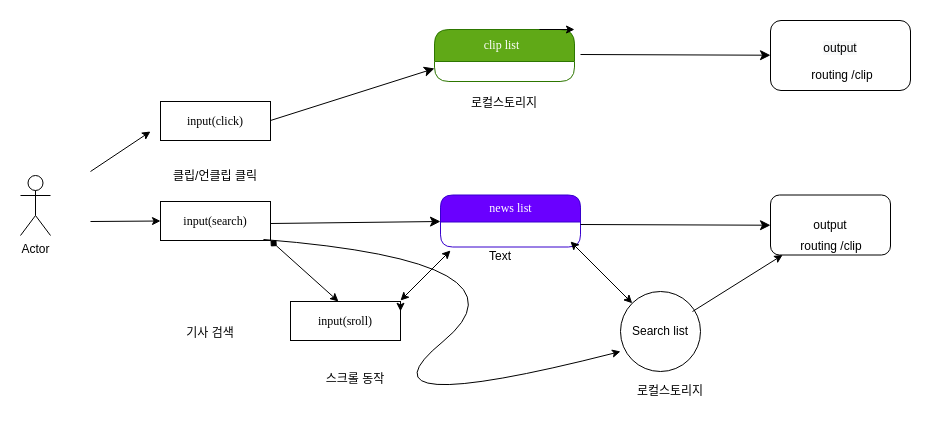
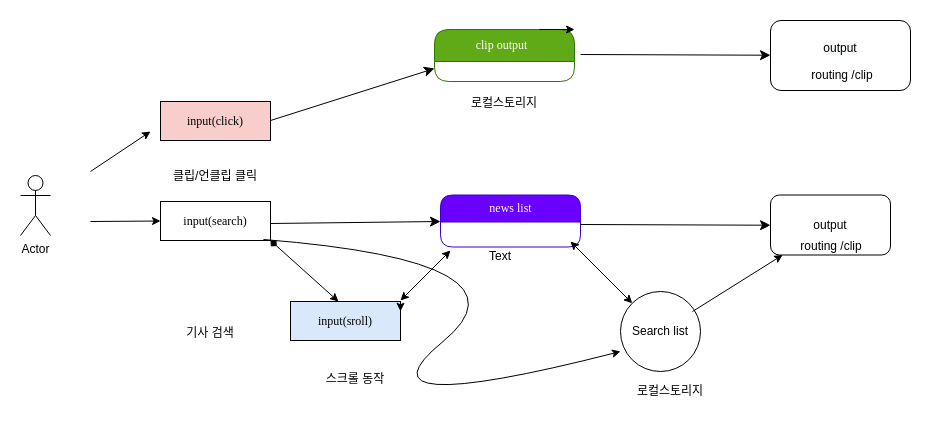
  <mxCell id="0" />
  <mxCell id="1" parent="0" />
  <mxCell id="2" style="edgeStyle=none;html=1;labelBackgroundColor=none;startFill=0;startSize=8;endFill=1;endSize=8;fontFamily=Verdana;fontSize=12;entryX=0;entryY=0.75;entryDx=0;entryDy=0;" parent="1" target="5" edge="1"><mxGeometry relative="1" as="geometry"><mxPoint x="270" y="120.002" as="sourcePoint" /><mxPoint x="410" y="120.521" as="targetPoint" /></mxGeometry></mxCell>
- <mxCell id="3" value="input(click)" style="whiteSpace=wrap;html=1;rounded=0;shadow=0;comic=0;labelBackgroundColor=none;strokeWidth=1;fontFamily=Verdana;fontSize=12;align=center;" parent="1" vertex="1"><mxGeometry x="160" y="101" width="110" height="39" as="geometry" /></mxCell>
+ <mxCell id="3" value="input(click)" style="whiteSpace=wrap;html=1;rounded=0;shadow=0;comic=0;labelBackgroundColor=none;strokeWidth=1;fontFamily=Verdana;fontSize=12;align=center;fillColor=#f8cecc;" parent="1" vertex="1"><mxGeometry x="160" y="101" width="110" height="39" as="geometry" /></mxCell>
  <mxCell id="4" style="edgeStyle=none;html=1;labelBackgroundColor=none;startFill=0;startSize=8;endFill=1;endSize=8;fontFamily=Verdana;fontSize=12;" parent="1" target="14" edge="1"><mxGeometry relative="1" as="geometry"><mxPoint x="580" y="54" as="sourcePoint" /><mxPoint x="680" y="61" as="targetPoint" /></mxGeometry></mxCell>
- <mxCell id="5" value="clip list&amp;nbsp;&amp;nbsp;" style="swimlane;html=1;fontStyle=0;childLayout=stackLayout;horizontal=1;startSize=32;fillColor=#60a917;horizontalStack=0;resizeParent=1;resizeLast=0;collapsible=1;marginBottom=0;swimlaneFillColor=#ffffff;align=center;rounded=1;shadow=0;comic=0;labelBackgroundColor=none;strokeWidth=1;fontFamily=Verdana;fontSize=12;fontColor=#ffffff;strokeColor=#2D7600;" parent="1" vertex="1"><mxGeometry x="434" y="29" width="140" height="52" as="geometry" /></mxCell>
+ <mxCell id="5" value="clip output&amp;nbsp;&amp;nbsp;" style="swimlane;html=1;fontStyle=0;childLayout=stackLayout;horizontal=1;startSize=32;fillColor=#60a917;horizontalStack=0;resizeParent=1;resizeLast=0;collapsible=1;marginBottom=0;swimlaneFillColor=#ffffff;align=center;rounded=1;shadow=0;comic=0;labelBackgroundColor=none;strokeWidth=1;fontFamily=Verdana;fontSize=12;fontColor=#ffffff;strokeColor=#2D7600;" parent="1" vertex="1"><mxGeometry x="434" y="29" width="140" height="52" as="geometry" /></mxCell>
  <mxCell id="6" style="edgeStyle=orthogonalEdgeStyle;rounded=0;orthogonalLoop=1;jettySize=auto;html=1;exitX=0.75;exitY=0;exitDx=0;exitDy=0;entryX=1;entryY=0;entryDx=0;entryDy=0;" parent="1" source="5" target="5" edge="1"><mxGeometry relative="1" as="geometry" /></mxCell>
  <mxCell id="7" value="Actor" style="shape=umlActor;verticalLabelPosition=bottom;verticalAlign=top;html=1;outlineConnect=0;" parent="1" vertex="1"><mxGeometry x="20" y="175" width="30" height="60" as="geometry" /></mxCell>
  <mxCell id="8" value="input(search)" style="whiteSpace=wrap;html=1;rounded=0;shadow=0;comic=0;labelBackgroundColor=none;strokeWidth=1;fontFamily=Verdana;fontSize=12;align=center;" parent="1" vertex="1"><mxGeometry x="160" y="201" width="110" height="39" as="geometry" /></mxCell>
  <mxCell id="9" value="" style="endArrow=classic;html=1;rounded=0;entryX=0;entryY=0.5;entryDx=0;entryDy=0;" parent="1" target="8" edge="1"><mxGeometry width="50" height="50" relative="1" as="geometry"><mxPoint x="90" y="221" as="sourcePoint" /><mxPoint x="120" y="281" as="targetPoint" /></mxGeometry></mxCell>
  <mxCell id="10" value="" style="endArrow=classic;html=1;rounded=0;" parent="1" edge="1"><mxGeometry width="50" height="50" relative="1" as="geometry"><mxPoint x="90" y="171" as="sourcePoint" /><mxPoint x="150" y="131" as="targetPoint" /></mxGeometry></mxCell>
  <mxCell id="11" style="edgeStyle=none;html=1;labelBackgroundColor=none;startFill=0;startSize=8;endFill=1;endSize=8;fontFamily=Verdana;fontSize=12;" parent="1" edge="1"><mxGeometry relative="1" as="geometry"><mxPoint x="270" y="223.002" as="sourcePoint" /><mxPoint x="440" y="221" as="targetPoint" /></mxGeometry></mxCell>
  <mxCell id="12" value="news list" style="swimlane;html=1;fontStyle=0;childLayout=stackLayout;horizontal=1;startSize=27;fillColor=#6a00ff;horizontalStack=0;resizeParent=1;resizeLast=0;collapsible=1;marginBottom=0;swimlaneFillColor=#ffffff;align=center;rounded=1;shadow=0;comic=0;labelBackgroundColor=none;strokeWidth=1;fontFamily=Verdana;fontSize=12;fontColor=#ffffff;strokeColor=#3700CC;" parent="1" vertex="1"><mxGeometry x="440" y="194.5" width="140" height="52" as="geometry" /></mxCell>
  <mxCell id="13" value="output" style="rounded=1;whiteSpace=wrap;html=1;" parent="1" vertex="1"><mxGeometry x="770" y="194.5" width="120" height="60" as="geometry" /></mxCell>
  <mxCell id="14" value="&#10;&lt;span style=&quot;color: rgb(0, 0, 0); font-family: Helvetica; font-size: 12px; font-style: normal; font-variant-ligatures: normal; font-variant-caps: normal; font-weight: 400; letter-spacing: normal; orphans: 2; text-align: center; text-indent: 0px; text-transform: none; widows: 2; word-spacing: 0px; -webkit-text-stroke-width: 0px; background-color: rgb(248, 249, 250); text-decoration-thickness: initial; text-decoration-style: initial; text-decoration-color: initial; float: none; display: inline !important;&quot;&gt;output&lt;/span&gt;&#10;&#10;" style="whiteSpace=wrap;html=1;rounded=1;" parent="1" vertex="1"><mxGeometry x="770" y="20" width="140" height="70" as="geometry" /></mxCell>
  <mxCell id="15" style="edgeStyle=none;html=1;labelBackgroundColor=none;startFill=0;startSize=8;endFill=1;endSize=8;fontFamily=Verdana;fontSize=12;" parent="1" edge="1"><mxGeometry relative="1" as="geometry"><mxPoint x="580" y="224" as="sourcePoint" /><mxPoint x="770" y="224.731" as="targetPoint" /></mxGeometry></mxCell>
  <mxCell id="16" value="클립/언클립 클릭" style="text;html=1;strokeColor=none;fillColor=none;align=center;verticalAlign=middle;whiteSpace=wrap;rounded=0;" parent="1" vertex="1"><mxGeometry x="160" y="161" width="110" height="30" as="geometry" /></mxCell>
  <mxCell id="17" value="기사 검색" style="text;html=1;strokeColor=none;fillColor=none;align=center;verticalAlign=middle;whiteSpace=wrap;rounded=0;" parent="1" vertex="1"><mxGeometry x="160" y="319.5" width="100" height="26.5" as="geometry" /></mxCell>
- <mxCell id="18" value="input(sroll)" style="whiteSpace=wrap;html=1;rounded=0;shadow=0;comic=0;labelBackgroundColor=none;strokeWidth=1;fontFamily=Verdana;fontSize=12;align=center;" parent="1" vertex="1"><mxGeometry x="290" y="301" width="110" height="39" as="geometry" /></mxCell>
+ <mxCell id="18" value="input(sroll)" style="whiteSpace=wrap;html=1;rounded=0;shadow=0;comic=0;labelBackgroundColor=none;strokeWidth=1;fontFamily=Verdana;fontSize=12;align=center;fillColor=#dae8fc;" parent="1" vertex="1"><mxGeometry x="290" y="301" width="110" height="39" as="geometry" /></mxCell>
  <mxCell id="19" value="스크롤 동작" style="text;html=1;strokeColor=none;fillColor=none;align=center;verticalAlign=middle;whiteSpace=wrap;rounded=0;" parent="1" vertex="1"><mxGeometry x="305" y="366" width="100" height="26.5" as="geometry" /></mxCell>
  <mxCell id="20" style="edgeStyle=orthogonalEdgeStyle;rounded=0;orthogonalLoop=1;jettySize=auto;html=1;exitX=0.75;exitY=0;exitDx=0;exitDy=0;entryX=1;entryY=0.25;entryDx=0;entryDy=0;" parent="1" source="18" target="18" edge="1"><mxGeometry relative="1" as="geometry" /></mxCell>
  <mxCell id="21" value="" style="endArrow=diamond;startArrow=classic;html=1;rounded=0;entryX=1;entryY=1;entryDx=0;entryDy=0;exitX=0.436;exitY=0;exitDx=0;exitDy=0;exitPerimeter=0;" parent="1" source="18" target="8" edge="1"><mxGeometry width="50" height="50" relative="1" as="geometry"><mxPoint x="270" y="301" as="sourcePoint" /><mxPoint x="320" y="251" as="targetPoint" /></mxGeometry></mxCell>
  <mxCell id="22" value="" style="endArrow=classic;startArrow=classic;html=1;rounded=0;" parent="1" edge="1"><mxGeometry width="50" height="50" relative="1" as="geometry"><mxPoint x="400" y="300" as="sourcePoint" /><mxPoint x="450" y="250" as="targetPoint" /></mxGeometry></mxCell>
  <mxCell id="23" value="" style="ellipse;whiteSpace=wrap;html=1;aspect=fixed;rounded=1;" parent="1" vertex="1"><mxGeometry x="620" y="291" width="80" height="80" as="geometry" /></mxCell>
  <mxCell id="24" value="" style="endArrow=classic;html=1;rounded=0;" parent="1" target="13" edge="1"><mxGeometry width="50" height="50" relative="1" as="geometry"><mxPoint x="692" y="311" as="sourcePoint" /><mxPoint x="742" y="261" as="targetPoint" /></mxGeometry></mxCell>
  <mxCell id="25" value="Search list" style="text;html=1;strokeColor=none;fillColor=none;align=center;verticalAlign=middle;whiteSpace=wrap;rounded=0;" parent="1" vertex="1"><mxGeometry x="630" y="316" width="60" height="30" as="geometry" /></mxCell>
  <mxCell id="26" value="" style="endArrow=classic;startArrow=classic;html=1;rounded=0;" parent="1" target="23" edge="1"><mxGeometry width="50" height="50" relative="1" as="geometry"><mxPoint x="570" y="241" as="sourcePoint" /><mxPoint x="610" y="254.5" as="targetPoint" /></mxGeometry></mxCell>
  <mxCell id="27" value="" style="curved=1;endArrow=classic;html=1;rounded=0;entryX=0;entryY=0.75;entryDx=0;entryDy=0;entryPerimeter=0;exitX=0.936;exitY=0.974;exitDx=0;exitDy=0;exitPerimeter=0;" parent="1" source="8" target="23" edge="1"><mxGeometry width="50" height="50" relative="1" as="geometry"><mxPoint x="345" y="471" as="sourcePoint" /><mxPoint x="395" y="421" as="targetPoint" /><Array as="points"><mxPoint x="540" y="261" /><mxPoint x="345" y="421" /></Array></mxGeometry></mxCell>
  <mxCell id="28" value="로컬스토리지" style="text;html=1;strokeColor=none;fillColor=none;align=center;verticalAlign=middle;whiteSpace=wrap;rounded=0;" parent="1" vertex="1"><mxGeometry x="620" y="377.5" width="100" height="26.5" as="geometry" /></mxCell>
  <mxCell id="29" value="Text" style="text;html=1;strokeColor=none;fillColor=none;align=center;verticalAlign=middle;whiteSpace=wrap;rounded=0;" parent="1" vertex="1"><mxGeometry x="470" y="241" width="60" height="30" as="geometry" /></mxCell>
  <mxCell id="30" value="routing /clip" style="text;html=1;strokeColor=none;fillColor=none;align=center;verticalAlign=middle;whiteSpace=wrap;rounded=0;" parent="1" vertex="1"><mxGeometry x="802" y="60" width="80" height="30" as="geometry" /></mxCell>
  <mxCell id="31" value="routing /clip" style="text;html=1;strokeColor=none;fillColor=none;align=center;verticalAlign=middle;whiteSpace=wrap;rounded=0;" parent="1" vertex="1"><mxGeometry x="791" y="231" width="80" height="30" as="geometry" /></mxCell>
  <mxCell id="32" value="로컬스토리지" style="text;html=1;strokeColor=none;fillColor=none;align=center;verticalAlign=middle;whiteSpace=wrap;rounded=0;" parent="1" vertex="1"><mxGeometry x="454" y="90" width="100" height="26.5" as="geometry" /></mxCell>
